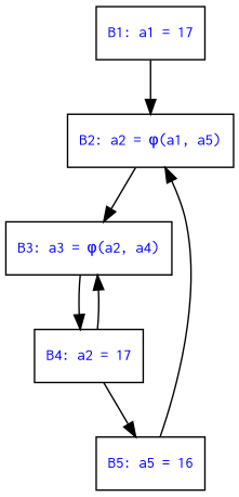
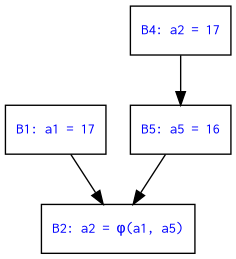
  digraph {
    node [fontcolor=blue fontname=Courier fontsize=11 shape=record]
    n1 [label="B1: a1 = 17"]
    n2 [label="B2: a2 = &phi;(a1, a5)"]
-   n3 [label="B3: a3 = &phi;(a2, a4)"]
    n4 [label="B4: a2 = 17"]
    n5 [label="B5: a5 = 16"]
    n1 -> n2
-   n2 -> n3
-   n3 -> n4
-   n4 -> n3
    n4 -> n5
    n5 -> n2
  }
